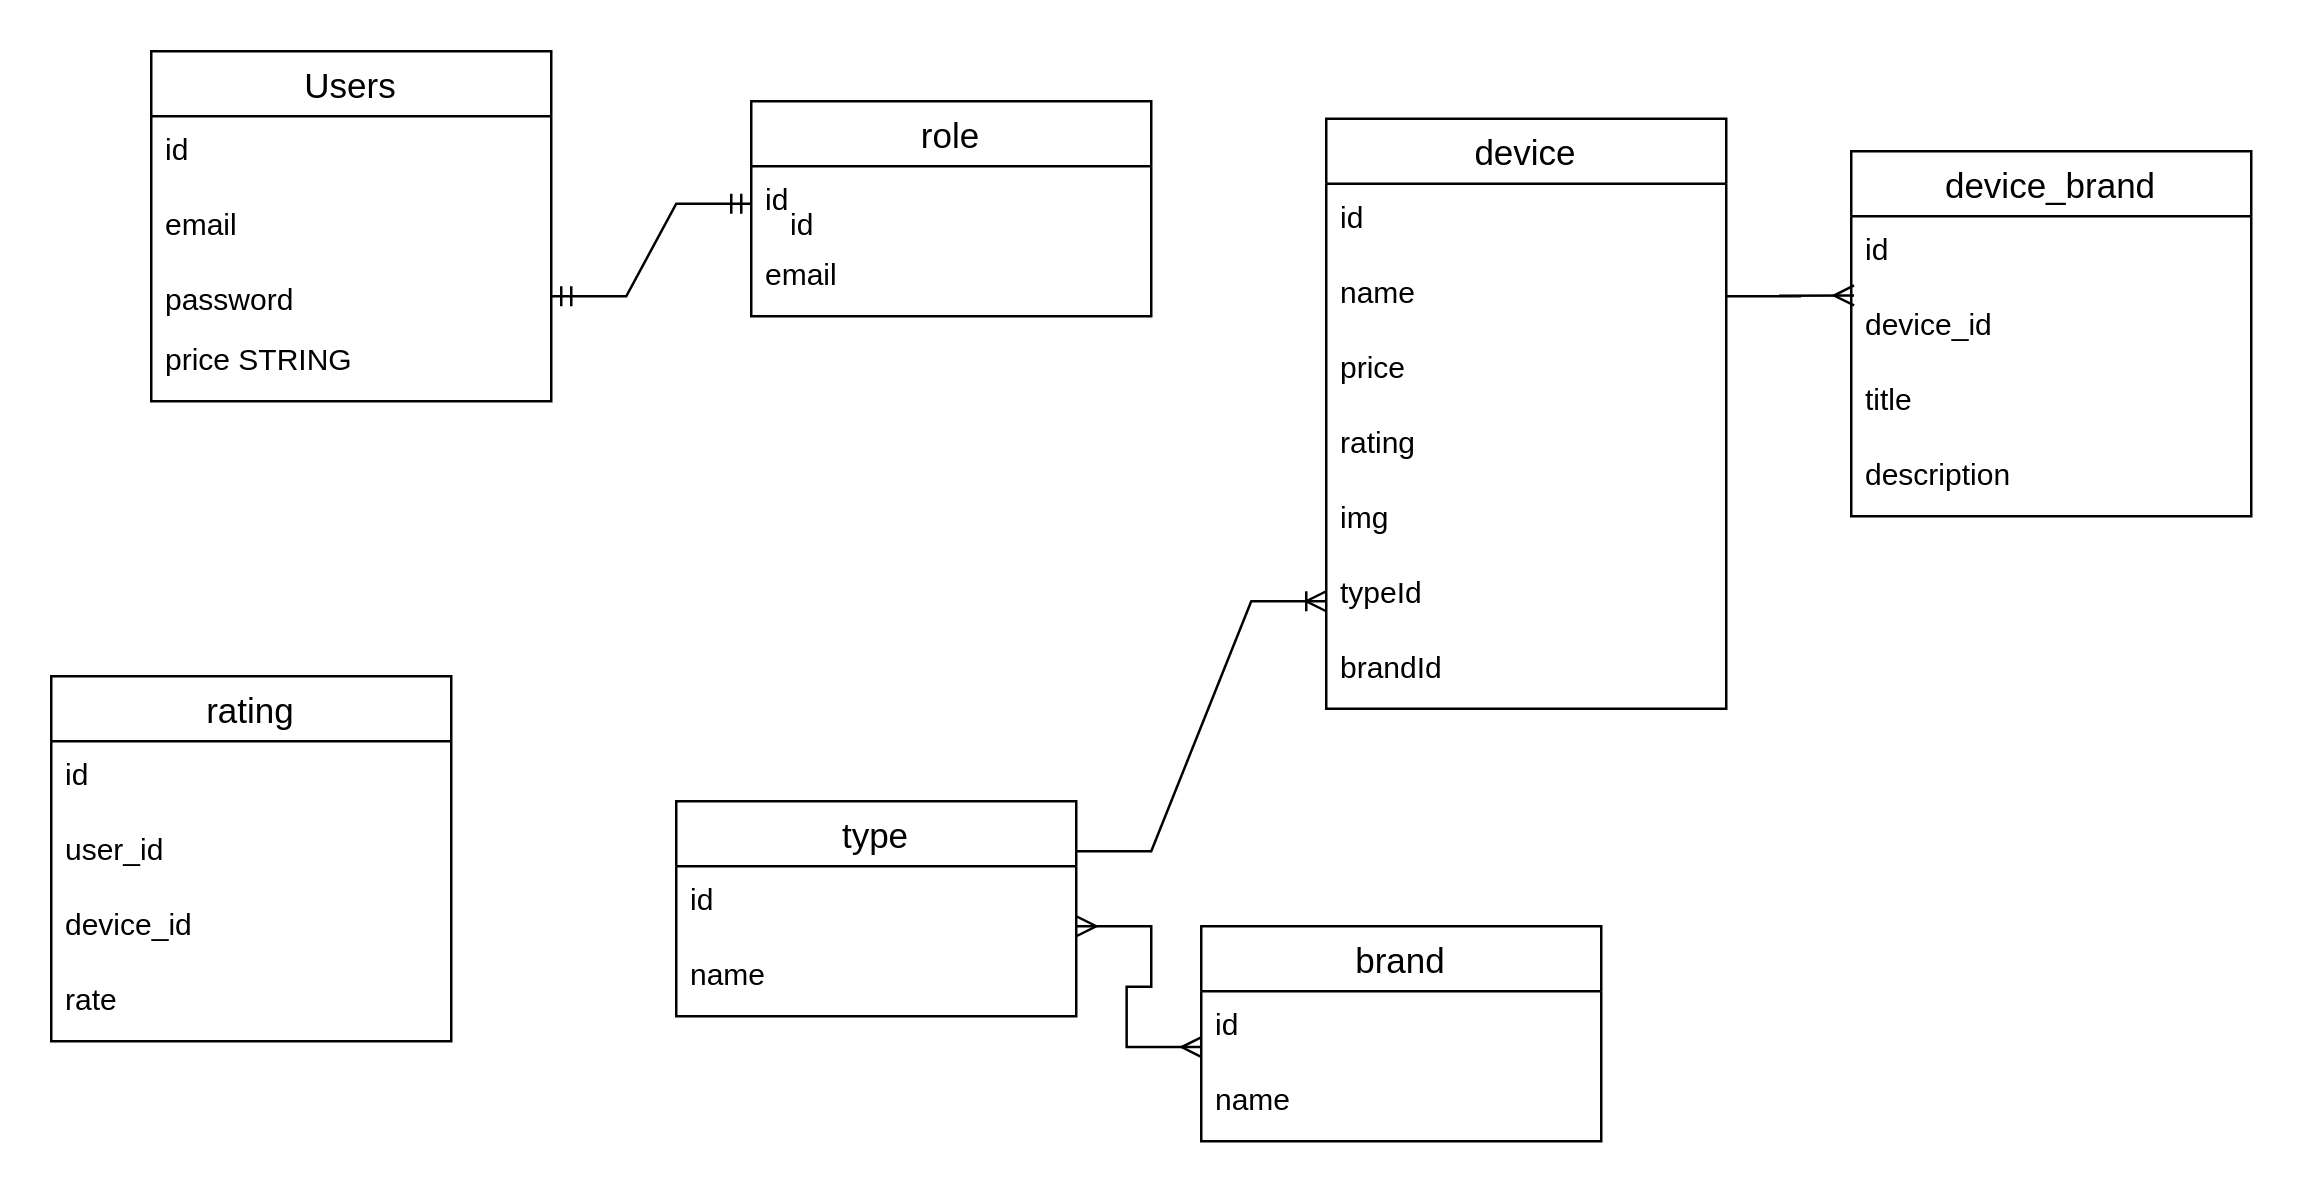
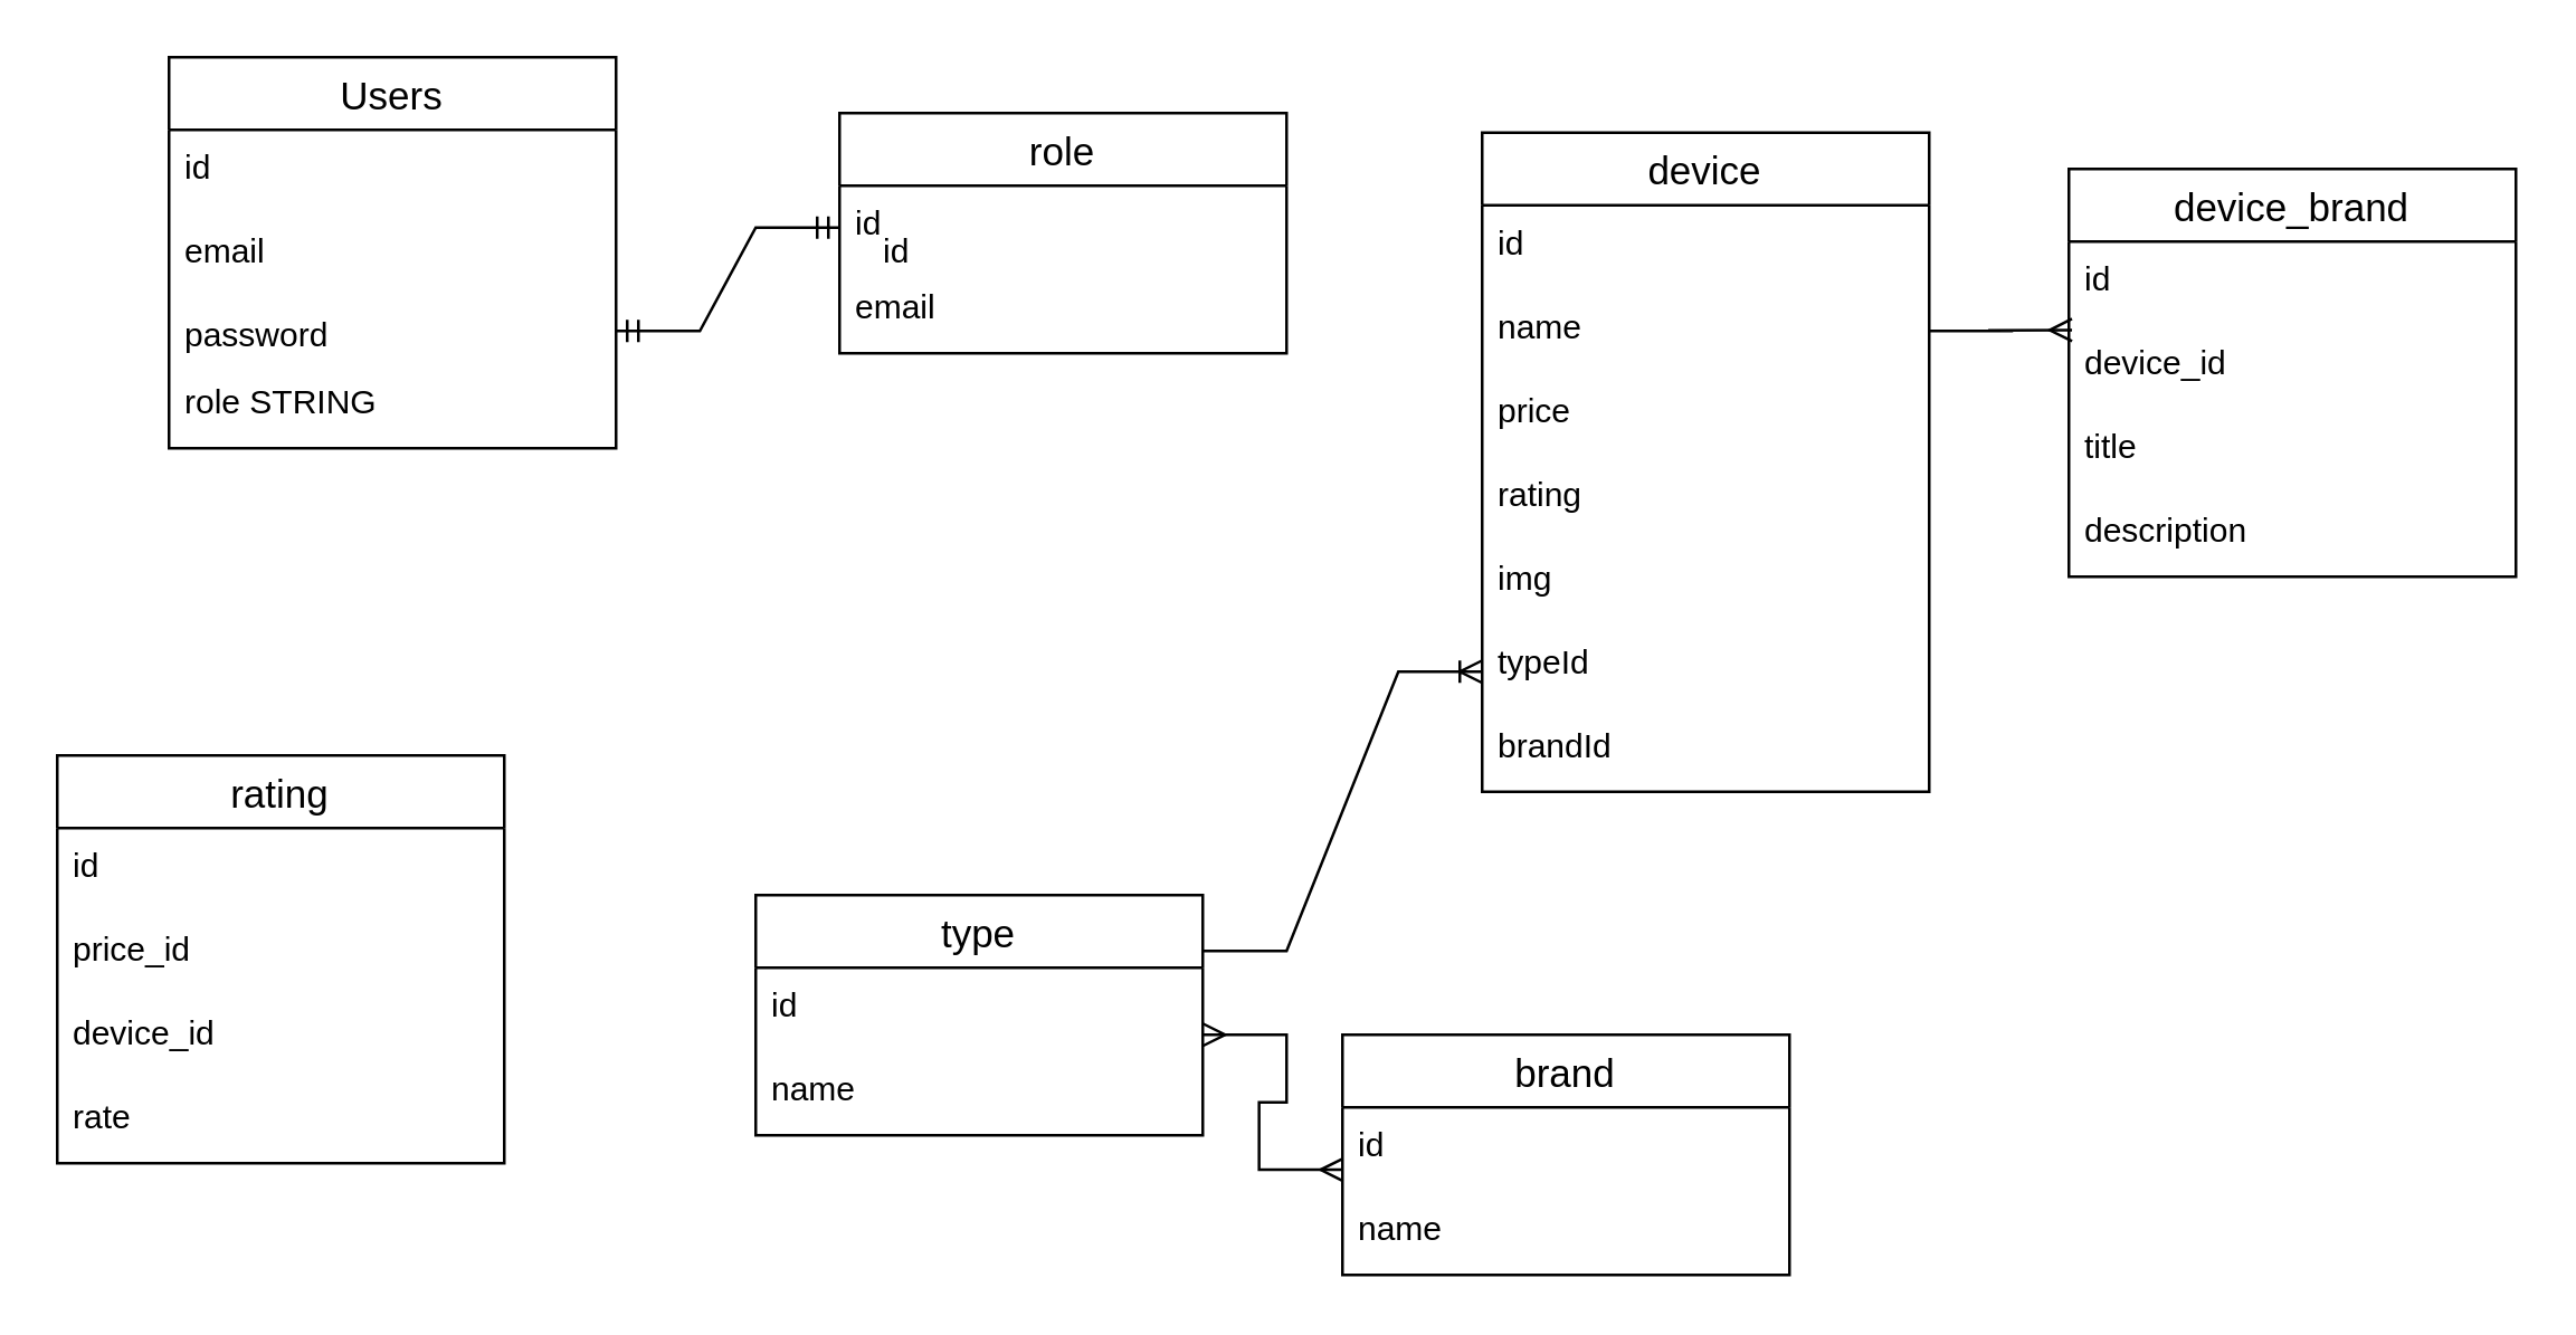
  <mxCell id="0" />
  <mxCell id="1" parent="0" />
  <mxCell id="2" value="Users" style="swimlane;fontStyle=0;childLayout=stackLayout;horizontal=1;startSize=26;horizontalStack=0;resizeParent=1;resizeParentMax=0;resizeLast=0;collapsible=1;marginBottom=0;align=center;fontSize=14;" parent="1" vertex="1"><mxGeometry x="60" y="20" width="160" height="140" as="geometry" /></mxCell>
  <mxCell id="3" value="id" style="text;strokeColor=none;fillColor=none;spacingLeft=4;spacingRight=4;overflow=hidden;rotatable=0;points=[[0,0.5],[1,0.5]];portConstraint=eastwest;fontSize=12;" parent="2" vertex="1"><mxGeometry y="26" width="160" height="30" as="geometry" /></mxCell>
  <mxCell id="4" value="email" style="text;strokeColor=none;fillColor=none;spacingLeft=4;spacingRight=4;overflow=hidden;rotatable=0;points=[[0,0.5],[1,0.5]];portConstraint=eastwest;fontSize=12;" parent="2" vertex="1"><mxGeometry y="56" width="160" height="30" as="geometry" /></mxCell>
  <mxCell id="5" value="password" style="text;strokeColor=none;fillColor=none;spacingLeft=4;spacingRight=4;overflow=hidden;rotatable=0;points=[[0,0.5],[1,0.5]];portConstraint=eastwest;fontSize=12;" parent="2" vertex="1"><mxGeometry y="86" width="160" height="24" as="geometry" /></mxCell>
- <mxCell id="6" value="price STRING" style="text;strokeColor=none;fillColor=none;spacingLeft=4;spacingRight=4;overflow=hidden;rotatable=0;points=[[0,0.5],[1,0.5]];portConstraint=eastwest;fontSize=12;" parent="2" vertex="1"><mxGeometry y="110" width="160" height="30" as="geometry" /></mxCell>
+ <mxCell id="6" value="role STRING" style="text;strokeColor=none;fillColor=none;spacingLeft=4;spacingRight=4;overflow=hidden;rotatable=0;points=[[0,0.5],[1,0.5]];portConstraint=eastwest;fontSize=12;" parent="2" vertex="1"><mxGeometry y="110" width="160" height="30" as="geometry" /></mxCell>
  <mxCell id="7" value="role" style="swimlane;fontStyle=0;childLayout=stackLayout;horizontal=1;startSize=26;horizontalStack=0;resizeParent=1;resizeParentMax=0;resizeLast=0;collapsible=1;marginBottom=0;align=center;fontSize=14;" parent="1" vertex="1"><mxGeometry x="300" y="40" width="160" height="86" as="geometry" /></mxCell>
  <mxCell id="8" value="id" style="text;strokeColor=none;fillColor=none;spacingLeft=4;spacingRight=4;overflow=hidden;rotatable=0;points=[[0,0.5],[1,0.5]];portConstraint=eastwest;fontSize=12;" parent="7" vertex="1"><mxGeometry y="26" width="160" height="30" as="geometry" /></mxCell>
  <mxCell id="9" value="email" style="text;strokeColor=none;fillColor=none;spacingLeft=4;spacingRight=4;overflow=hidden;rotatable=0;points=[[0,0.5],[1,0.5]];portConstraint=eastwest;fontSize=12;" parent="7" vertex="1"><mxGeometry y="56" width="160" height="30" as="geometry" /></mxCell>
  <mxCell id="10" value="" style="edgeStyle=entityRelationEdgeStyle;fontSize=12;html=1;endArrow=ERmandOne;startArrow=ERmandOne;rounded=0;entryX=0;entryY=0.5;entryDx=0;entryDy=0;exitX=1;exitY=0.5;exitDx=0;exitDy=0;" parent="1" source="5" target="8" edge="1"><mxGeometry width="100" height="100" relative="1" as="geometry"><mxPoint x="220" y="170" as="sourcePoint" /><mxPoint x="320" y="70" as="targetPoint" /></mxGeometry></mxCell>
  <mxCell id="11" value="id" style="text;strokeColor=none;fillColor=none;spacingLeft=4;spacingRight=4;overflow=hidden;rotatable=0;points=[[0,0.5],[1,0.5]];portConstraint=eastwest;fontSize=12;" parent="1" vertex="1"><mxGeometry x="310" y="76" width="160" height="30" as="geometry" /></mxCell>
  <mxCell id="12" value="device" style="swimlane;fontStyle=0;childLayout=stackLayout;horizontal=1;startSize=26;horizontalStack=0;resizeParent=1;resizeParentMax=0;resizeLast=0;collapsible=1;marginBottom=0;align=center;fontSize=14;" parent="1" vertex="1"><mxGeometry x="530" y="47" width="160" height="236" as="geometry" /></mxCell>
  <mxCell id="13" value="id" style="text;strokeColor=none;fillColor=none;spacingLeft=4;spacingRight=4;overflow=hidden;rotatable=0;points=[[0,0.5],[1,0.5]];portConstraint=eastwest;fontSize=12;" parent="12" vertex="1"><mxGeometry y="26" width="160" height="30" as="geometry" /></mxCell>
  <mxCell id="14" value="name" style="text;strokeColor=none;fillColor=none;spacingLeft=4;spacingRight=4;overflow=hidden;rotatable=0;points=[[0,0.5],[1,0.5]];portConstraint=eastwest;fontSize=12;" parent="12" vertex="1"><mxGeometry y="56" width="160" height="30" as="geometry" /></mxCell>
  <mxCell id="15" value="price" style="text;strokeColor=none;fillColor=none;spacingLeft=4;spacingRight=4;overflow=hidden;rotatable=0;points=[[0,0.5],[1,0.5]];portConstraint=eastwest;fontSize=12;" parent="12" vertex="1"><mxGeometry y="86" width="160" height="30" as="geometry" /></mxCell>
  <mxCell id="16" value="rating" style="text;strokeColor=none;fillColor=none;spacingLeft=4;spacingRight=4;overflow=hidden;rotatable=0;points=[[0,0.5],[1,0.5]];portConstraint=eastwest;fontSize=12;" parent="12" vertex="1"><mxGeometry y="116" width="160" height="30" as="geometry" /></mxCell>
  <mxCell id="17" value="img" style="text;strokeColor=none;fillColor=none;spacingLeft=4;spacingRight=4;overflow=hidden;rotatable=0;points=[[0,0.5],[1,0.5]];portConstraint=eastwest;fontSize=12;" parent="12" vertex="1"><mxGeometry y="146" width="160" height="30" as="geometry" /></mxCell>
  <mxCell id="18" value="typeId" style="text;strokeColor=none;fillColor=none;spacingLeft=4;spacingRight=4;overflow=hidden;rotatable=0;points=[[0,0.5],[1,0.5]];portConstraint=eastwest;fontSize=12;" parent="12" vertex="1"><mxGeometry y="176" width="160" height="30" as="geometry" /></mxCell>
  <mxCell id="19" value="brandId" style="text;strokeColor=none;fillColor=none;spacingLeft=4;spacingRight=4;overflow=hidden;rotatable=0;points=[[0,0.5],[1,0.5]];portConstraint=eastwest;fontSize=12;" parent="12" vertex="1"><mxGeometry y="206" width="160" height="30" as="geometry" /></mxCell>
  <mxCell id="20" value="type" style="swimlane;fontStyle=0;childLayout=stackLayout;horizontal=1;startSize=26;horizontalStack=0;resizeParent=1;resizeParentMax=0;resizeLast=0;collapsible=1;marginBottom=0;align=center;fontSize=14;" parent="1" vertex="1"><mxGeometry x="270" y="320" width="160" height="86" as="geometry" /></mxCell>
  <mxCell id="21" value="id" style="text;strokeColor=none;fillColor=none;spacingLeft=4;spacingRight=4;overflow=hidden;rotatable=0;points=[[0,0.5],[1,0.5]];portConstraint=eastwest;fontSize=12;" parent="20" vertex="1"><mxGeometry y="26" width="160" height="30" as="geometry" /></mxCell>
  <mxCell id="22" value="name" style="text;strokeColor=none;fillColor=none;spacingLeft=4;spacingRight=4;overflow=hidden;rotatable=0;points=[[0,0.5],[1,0.5]];portConstraint=eastwest;fontSize=12;" parent="20" vertex="1"><mxGeometry y="56" width="160" height="30" as="geometry" /></mxCell>
  <mxCell id="23" value="brand" style="swimlane;fontStyle=0;childLayout=stackLayout;horizontal=1;startSize=26;horizontalStack=0;resizeParent=1;resizeParentMax=0;resizeLast=0;collapsible=1;marginBottom=0;align=center;fontSize=14;" parent="1" vertex="1"><mxGeometry x="480" y="370" width="160" height="86" as="geometry" /></mxCell>
  <mxCell id="24" value="id" style="text;strokeColor=none;fillColor=none;spacingLeft=4;spacingRight=4;overflow=hidden;rotatable=0;points=[[0,0.5],[1,0.5]];portConstraint=eastwest;fontSize=12;" parent="23" vertex="1"><mxGeometry y="26" width="160" height="30" as="geometry" /></mxCell>
  <mxCell id="25" value="name" style="text;strokeColor=none;fillColor=none;spacingLeft=4;spacingRight=4;overflow=hidden;rotatable=0;points=[[0,0.5],[1,0.5]];portConstraint=eastwest;fontSize=12;" parent="23" vertex="1"><mxGeometry y="56" width="160" height="30" as="geometry" /></mxCell>
  <mxCell id="26" value="" style="edgeStyle=entityRelationEdgeStyle;fontSize=12;html=1;endArrow=ERmany;startArrow=ERmany;rounded=0;entryX=0.001;entryY=0.744;entryDx=0;entryDy=0;entryPerimeter=0;exitX=1;exitY=0.8;exitDx=0;exitDy=0;exitPerimeter=0;" parent="1" source="21" target="24" edge="1"><mxGeometry width="100" height="100" relative="1" as="geometry"><mxPoint x="440" y="450" as="sourcePoint" /><mxPoint x="540" y="350" as="targetPoint" /></mxGeometry></mxCell>
  <mxCell id="27" value="" style="edgeStyle=entityRelationEdgeStyle;fontSize=12;html=1;endArrow=ERoneToMany;rounded=0;" parent="1" edge="1"><mxGeometry width="100" height="100" relative="1" as="geometry"><mxPoint x="430" y="340" as="sourcePoint" /><mxPoint x="530" y="240" as="targetPoint" /></mxGeometry></mxCell>
  <mxCell id="28" value="device_brand" style="swimlane;fontStyle=0;childLayout=stackLayout;horizontal=1;startSize=26;horizontalStack=0;resizeParent=1;resizeParentMax=0;resizeLast=0;collapsible=1;marginBottom=0;align=center;fontSize=14;" parent="1" vertex="1"><mxGeometry x="740" y="60" width="160" height="146" as="geometry" /></mxCell>
  <mxCell id="29" value="id" style="text;strokeColor=none;fillColor=none;spacingLeft=4;spacingRight=4;overflow=hidden;rotatable=0;points=[[0,0.5],[1,0.5]];portConstraint=eastwest;fontSize=12;" parent="28" vertex="1"><mxGeometry y="26" width="160" height="30" as="geometry" /></mxCell>
  <mxCell id="30" value="device_id" style="text;strokeColor=none;fillColor=none;spacingLeft=4;spacingRight=4;overflow=hidden;rotatable=0;points=[[0,0.5],[1,0.5]];portConstraint=eastwest;fontSize=12;" parent="28" vertex="1"><mxGeometry y="56" width="160" height="30" as="geometry" /></mxCell>
  <mxCell id="31" value="title" style="text;strokeColor=none;fillColor=none;spacingLeft=4;spacingRight=4;overflow=hidden;rotatable=0;points=[[0,0.5],[1,0.5]];portConstraint=eastwest;fontSize=12;" parent="28" vertex="1"><mxGeometry y="86" width="160" height="30" as="geometry" /></mxCell>
  <mxCell id="32" value="description" style="text;strokeColor=none;fillColor=none;spacingLeft=4;spacingRight=4;overflow=hidden;rotatable=0;points=[[0,0.5],[1,0.5]];portConstraint=eastwest;fontSize=12;" parent="28" vertex="1"><mxGeometry y="116" width="160" height="30" as="geometry" /></mxCell>
  <mxCell id="33" value="" style="edgeStyle=entityRelationEdgeStyle;fontSize=12;html=1;endArrow=ERmany;rounded=0;exitX=1;exitY=0.5;exitDx=0;exitDy=0;entryX=0.007;entryY=0.056;entryDx=0;entryDy=0;entryPerimeter=0;" parent="1" source="14" target="30" edge="1"><mxGeometry width="100" height="100" relative="1" as="geometry"><mxPoint x="650" y="160" as="sourcePoint" /><mxPoint x="750" y="60" as="targetPoint" /></mxGeometry></mxCell>
  <mxCell id="34" value="rating" style="swimlane;fontStyle=0;childLayout=stackLayout;horizontal=1;startSize=26;horizontalStack=0;resizeParent=1;resizeParentMax=0;resizeLast=0;collapsible=1;marginBottom=0;align=center;fontSize=14;" vertex="1" parent="1"><mxGeometry x="20" y="270" width="160" height="146" as="geometry" /></mxCell>
  <mxCell id="35" value="id" style="text;strokeColor=none;fillColor=none;spacingLeft=4;spacingRight=4;overflow=hidden;rotatable=0;points=[[0,0.5],[1,0.5]];portConstraint=eastwest;fontSize=12;" vertex="1" parent="34"><mxGeometry y="26" width="160" height="30" as="geometry" /></mxCell>
- <mxCell id="36" value="user_id" style="text;strokeColor=none;fillColor=none;spacingLeft=4;spacingRight=4;overflow=hidden;rotatable=0;points=[[0,0.5],[1,0.5]];portConstraint=eastwest;fontSize=12;" vertex="1" parent="34"><mxGeometry y="56" width="160" height="30" as="geometry" /></mxCell>
+ <mxCell id="36" value="price_id" style="text;strokeColor=none;fillColor=none;spacingLeft=4;spacingRight=4;overflow=hidden;rotatable=0;points=[[0,0.5],[1,0.5]];portConstraint=eastwest;fontSize=12;" vertex="1" parent="34"><mxGeometry y="56" width="160" height="30" as="geometry" /></mxCell>
  <mxCell id="37" value="device_id&#10;&#10;" style="text;strokeColor=none;fillColor=none;spacingLeft=4;spacingRight=4;overflow=hidden;rotatable=0;points=[[0,0.5],[1,0.5]];portConstraint=eastwest;fontSize=12;" vertex="1" parent="34"><mxGeometry y="86" width="160" height="30" as="geometry" /></mxCell>
  <mxCell id="38" value="rate" style="text;strokeColor=none;fillColor=none;spacingLeft=4;spacingRight=4;overflow=hidden;rotatable=0;points=[[0,0.5],[1,0.5]];portConstraint=eastwest;fontSize=12;" vertex="1" parent="34"><mxGeometry y="116" width="160" height="30" as="geometry" /></mxCell>
